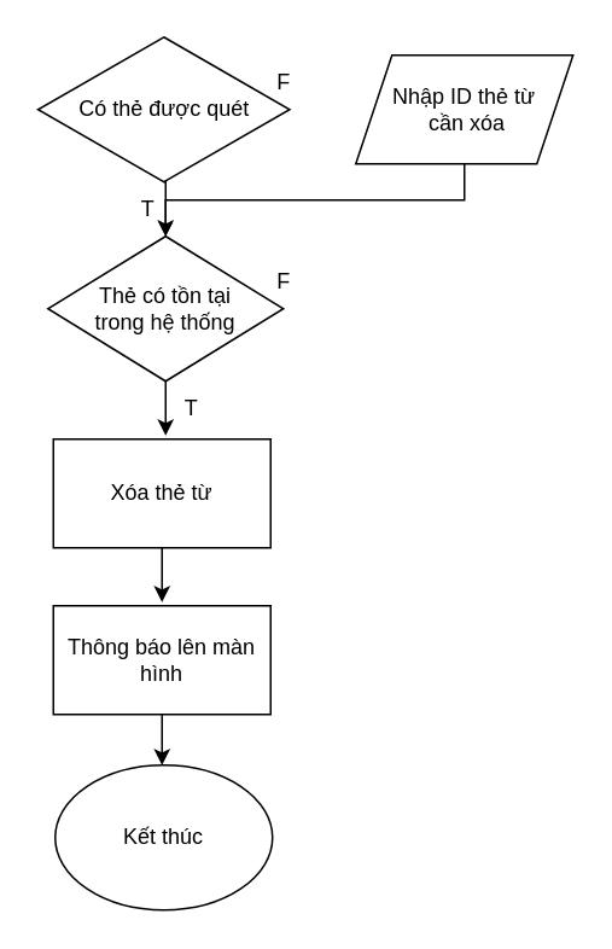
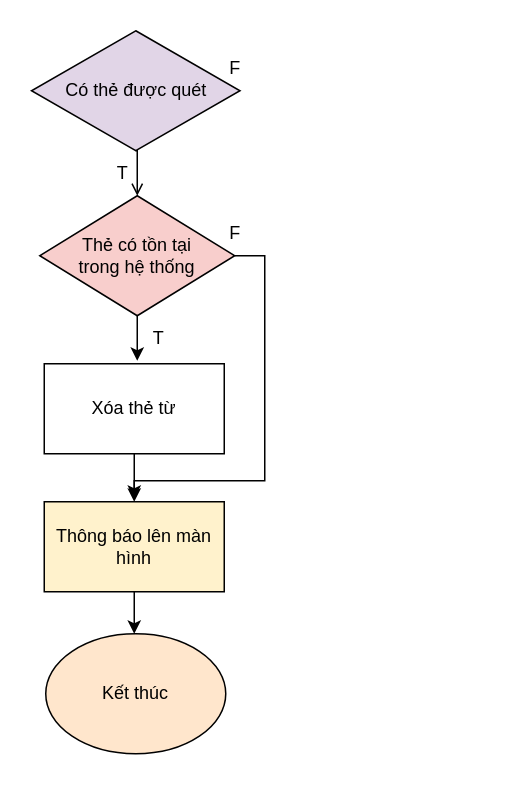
  <mxCell id="0" />
  <mxCell id="1" parent="0" />
- <mxCell id="2" style="edgeStyle=orthogonalEdgeStyle;rounded=0;orthogonalLoop=1;jettySize=auto;html=1;exitX=0.5;exitY=1;exitDx=0;exitDy=0;entryX=0.5;entryY=0;entryDx=0;entryDy=0;" edge="1" parent="1" source="3" target="6"><mxGeometry relative="1" as="geometry" /></mxCell>
- <mxCell id="3" value="Nhập ID thẻ từ&lt;br&gt;&amp;nbsp;cần xóa" style="shape=parallelogram;perimeter=parallelogramPerimeter;whiteSpace=wrap;html=1;fixedSize=1;" vertex="1" parent="1"><mxGeometry x="196" y="30" width="120" height="60" as="geometry" /></mxCell>
  <mxCell id="4" style="edgeStyle=orthogonalEdgeStyle;rounded=0;orthogonalLoop=1;jettySize=auto;html=1;exitX=0.5;exitY=1;exitDx=0;exitDy=0;" edge="1" parent="1" source="6"><mxGeometry relative="1" as="geometry"><mxPoint x="91" y="240" as="targetPoint" /></mxGeometry></mxCell>
- <mxCell id="6" value="Thẻ có tồn tại &lt;br&gt;trong hệ thống" style="rhombus;whiteSpace=wrap;html=1;" vertex="1" parent="1"><mxGeometry x="26" y="130" width="130" height="80" as="geometry" /></mxCell>
+ <mxCell id="5" style="edgeStyle=orthogonalEdgeStyle;rounded=0;orthogonalLoop=1;jettySize=auto;html=1;exitX=1;exitY=0.5;exitDx=0;exitDy=0;entryX=0.5;entryY=0;entryDx=0;entryDy=0;" edge="1" parent="1" source="6" target="10"><mxGeometry relative="1" as="geometry"><Array as="points"><mxPoint x="176" y="170" /><mxPoint x="176" y="320" /><mxPoint x="89" y="320" /></Array></mxGeometry></mxCell>
+ <mxCell id="6" value="Thẻ có tồn tại &lt;br&gt;trong hệ thống" style="rhombus;whiteSpace=wrap;html=1;fillColor=#f8cecc;" vertex="1" parent="1"><mxGeometry x="26" y="130" width="130" height="80" as="geometry" /></mxCell>
  <mxCell id="7" style="edgeStyle=orthogonalEdgeStyle;rounded=0;orthogonalLoop=1;jettySize=auto;html=1;exitX=0.5;exitY=1;exitDx=0;exitDy=0;" edge="1" parent="1" source="8"><mxGeometry relative="1" as="geometry"><mxPoint x="89" y="332" as="targetPoint" /></mxGeometry></mxCell>
  <mxCell id="8" value="Xóa thẻ từ" style="rounded=0;whiteSpace=wrap;html=1;" vertex="1" parent="1"><mxGeometry x="29" y="242" width="120" height="60" as="geometry" /></mxCell>
  <mxCell id="9" style="edgeStyle=orthogonalEdgeStyle;rounded=0;orthogonalLoop=1;jettySize=auto;html=1;exitX=0.5;exitY=1;exitDx=0;exitDy=0;entryX=0.5;entryY=0;entryDx=0;entryDy=0;" edge="1" parent="1" source="10"><mxGeometry relative="1" as="geometry"><mxPoint x="89" y="422" as="targetPoint" /></mxGeometry></mxCell>
- <mxCell id="10" value="Thông báo lên màn hình" style="rounded=0;whiteSpace=wrap;html=1;" vertex="1" parent="1"><mxGeometry x="29" y="334" width="120" height="60" as="geometry" /></mxCell>
- <mxCell id="11" value="Kết thúc" style="ellipse;whiteSpace=wrap;html=1;" vertex="1" parent="1"><mxGeometry x="30" y="422" width="120" height="80" as="geometry" /></mxCell>
+ <mxCell id="10" value="Thông báo lên màn hình" style="rounded=0;whiteSpace=wrap;html=1;fillColor=#fff2cc;" vertex="1" parent="1"><mxGeometry x="29" y="334" width="120" height="60" as="geometry" /></mxCell>
+ <mxCell id="11" value="Kết thúc" style="ellipse;whiteSpace=wrap;html=1;fillColor=#ffe6cc;" vertex="1" parent="1"><mxGeometry x="30" y="422" width="120" height="80" as="geometry" /></mxCell>
  <mxCell id="12" value="F" style="text;html=1;align=center;verticalAlign=middle;resizable=0;points=[];autosize=1;strokeColor=none;fillColor=none;" vertex="1" parent="1"><mxGeometry x="141" y="140" width="30" height="30" as="geometry" /></mxCell>
  <mxCell id="13" value="T" style="text;html=1;align=center;verticalAlign=middle;resizable=0;points=[];autosize=1;strokeColor=none;fillColor=none;" vertex="1" parent="1"><mxGeometry x="90" y="210" width="30" height="30" as="geometry" /></mxCell>
  <mxCell id="14" style="edgeStyle=orthogonalEdgeStyle;rounded=0;orthogonalLoop=1;jettySize=auto;html=1;exitX=0.5;exitY=1;exitDx=0;exitDy=0;entryX=0.5;entryY=0;entryDx=0;entryDy=0;endArrow=open;" edge="1" parent="1" source="15" target="6"><mxGeometry relative="1" as="geometry" /></mxCell>
- <mxCell id="15" value="Có thẻ được quét" style="rhombus;whiteSpace=wrap;html=1;" vertex="1" parent="1"><mxGeometry x="20.5" y="20" width="139" height="80" as="geometry" /></mxCell>
+ <mxCell id="15" value="Có thẻ được quét" style="rhombus;whiteSpace=wrap;html=1;fillColor=#e1d5e7;" vertex="1" parent="1"><mxGeometry x="20.5" y="20" width="139" height="80" as="geometry" /></mxCell>
  <mxCell id="16" value="F" style="text;html=1;align=center;verticalAlign=middle;resizable=0;points=[];autosize=1;strokeColor=none;fillColor=none;" vertex="1" parent="1"><mxGeometry x="141" y="30" width="30" height="30" as="geometry" /></mxCell>
  <mxCell id="17" value="T" style="text;html=1;align=center;verticalAlign=middle;resizable=0;points=[];autosize=1;strokeColor=none;fillColor=none;" vertex="1" parent="1"><mxGeometry x="66" y="100" width="30" height="30" as="geometry" /></mxCell>
